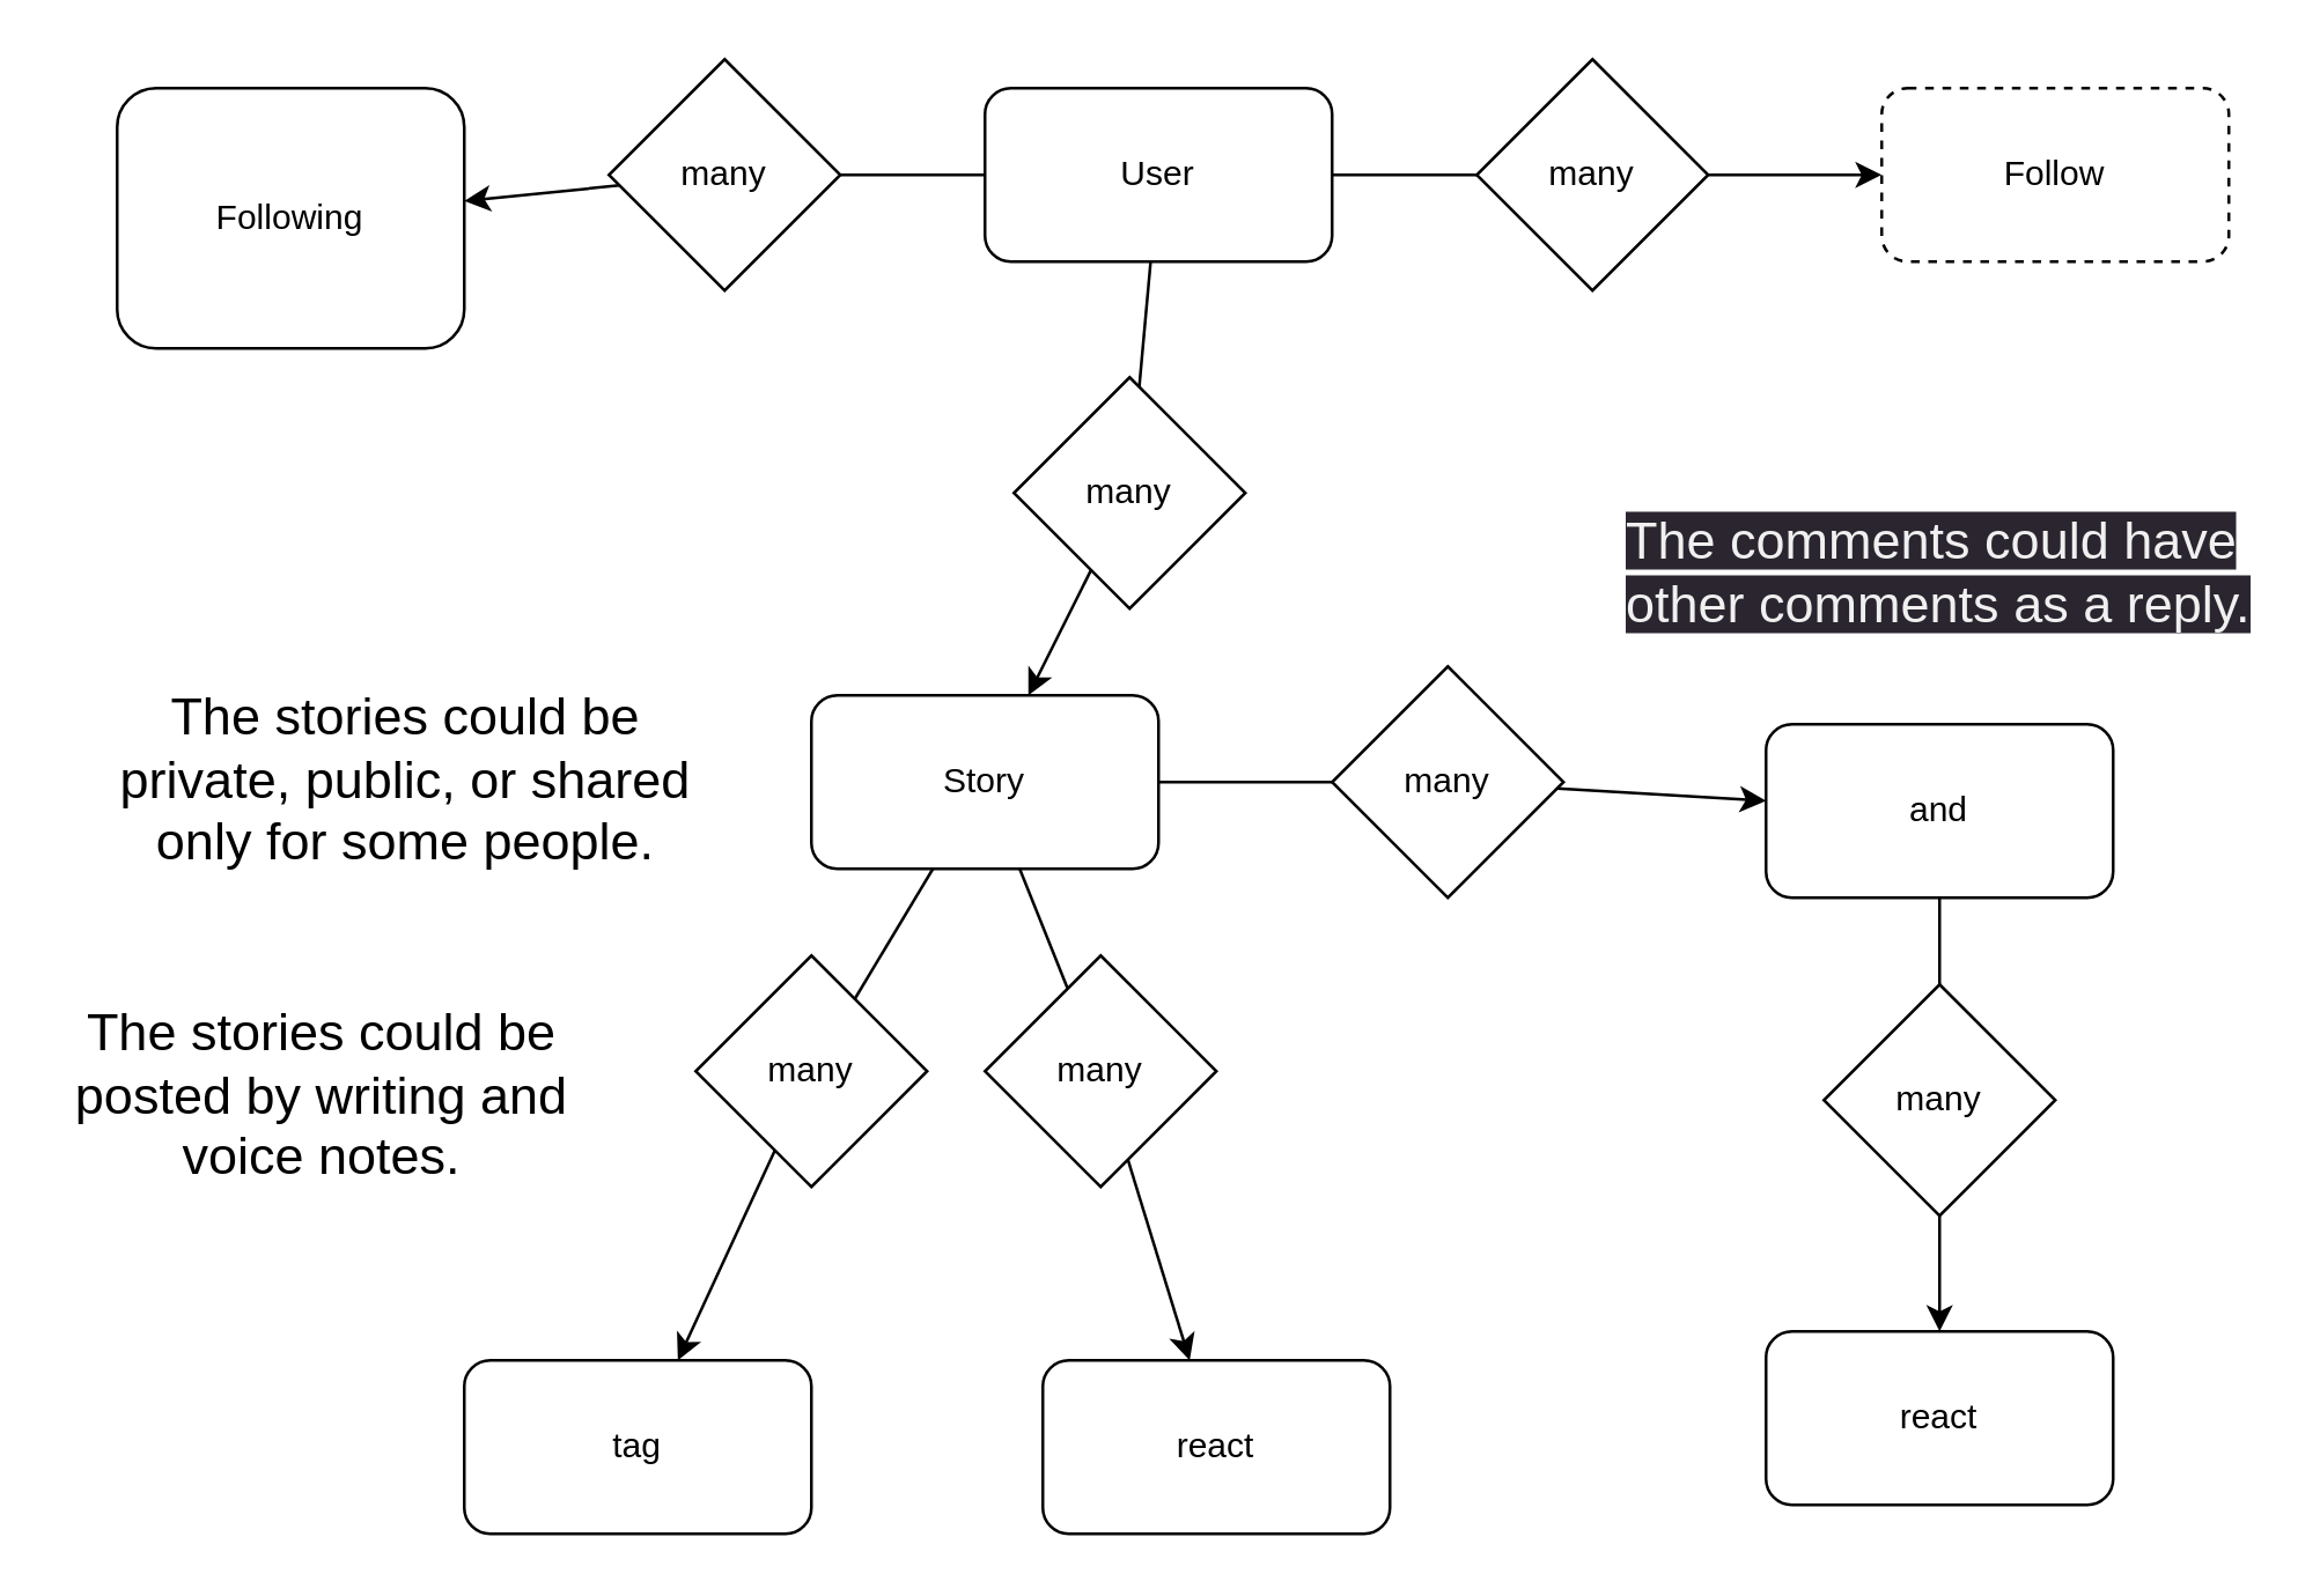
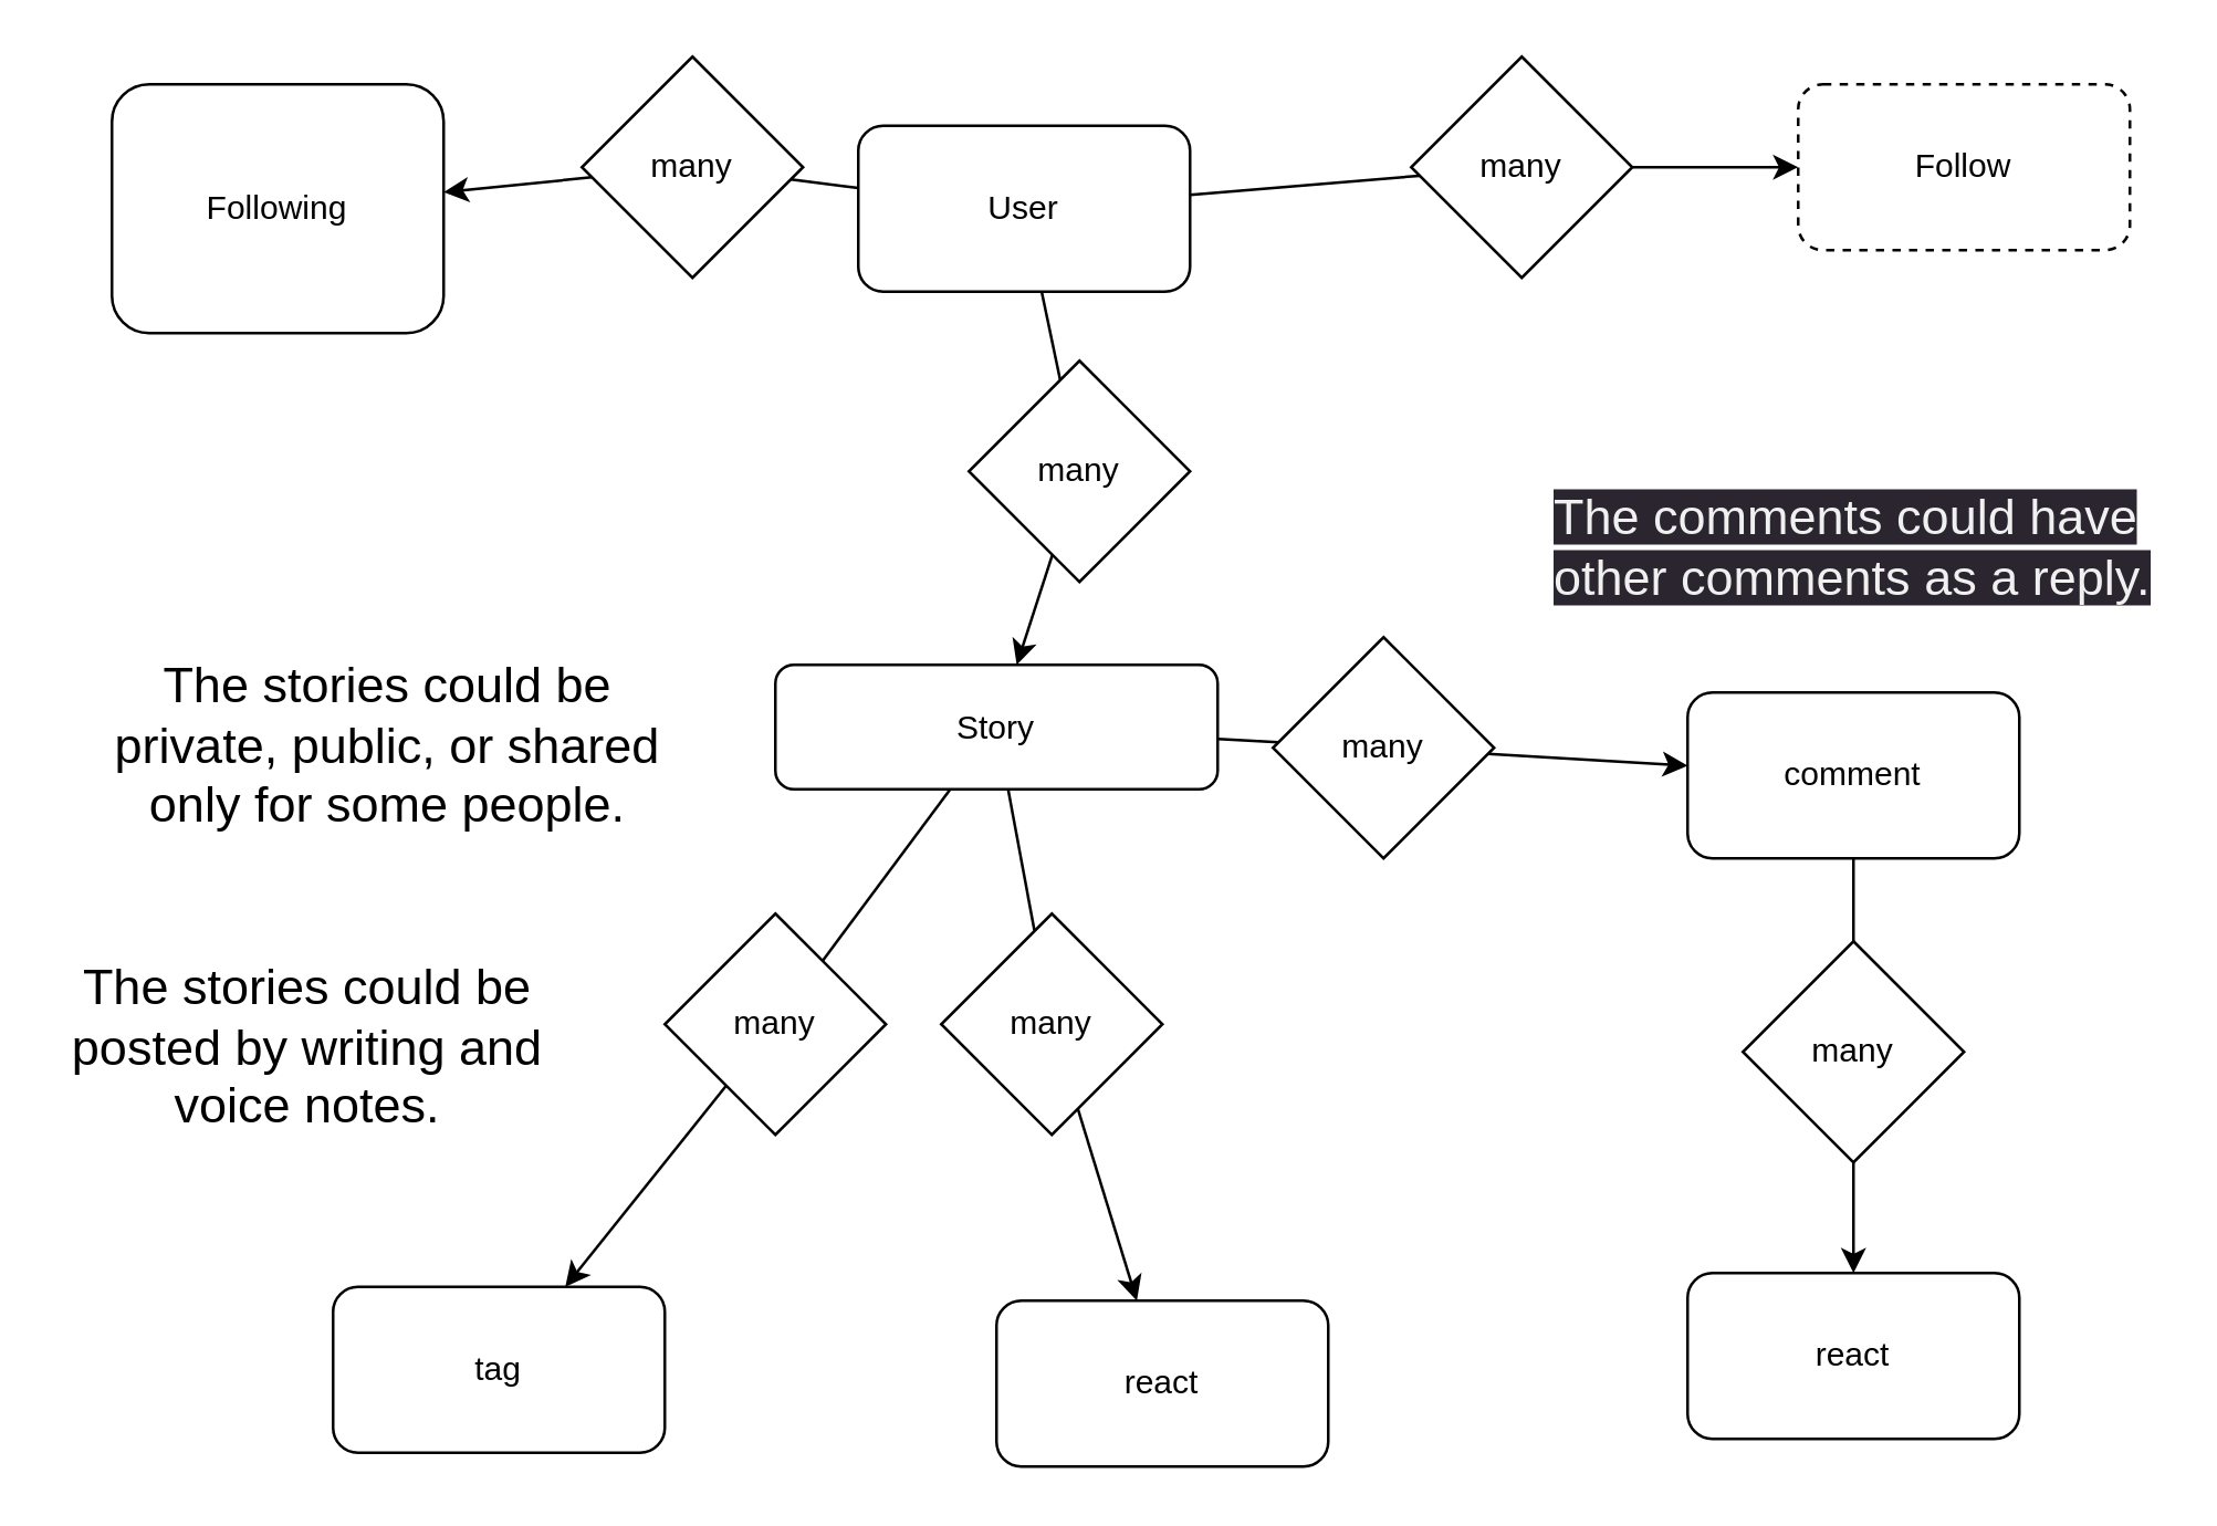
  <mxCell id="0" />
  <mxCell id="1" parent="0" />
  <mxCell id="2" value="" style="edgeStyle=none;html=1;startArrow=none;" parent="1" source="22" target="9" edge="1"><mxGeometry relative="1" as="geometry" /></mxCell>
  <mxCell id="3" value="" style="edgeStyle=none;html=1;fontSize=12;startArrow=none;" parent="1" source="31" target="27" edge="1"><mxGeometry relative="1" as="geometry" /></mxCell>
  <mxCell id="4" value="" style="edgeStyle=none;html=1;fontSize=12;startArrow=none;" parent="1" source="29" target="26" edge="1"><mxGeometry relative="1" as="geometry" /></mxCell>
- <mxCell id="5" value="User" style="rounded=1;whiteSpace=wrap;html=1;" parent="1" vertex="1"><mxGeometry x="340" y="30" width="120" height="60" as="geometry" /></mxCell>
+ <mxCell id="5" value="User" style="rounded=1;whiteSpace=wrap;html=1;" parent="1" vertex="1"><mxGeometry x="310" y="45" width="120" height="60" as="geometry" /></mxCell>
  <mxCell id="6" value="" style="edgeStyle=none;html=1;startArrow=none;" parent="1" source="19" target="12" edge="1"><mxGeometry relative="1" as="geometry" /></mxCell>
  <mxCell id="7" value="" style="edgeStyle=none;html=1;startArrow=none;" parent="1" source="15" target="11" edge="1"><mxGeometry relative="1" as="geometry" /></mxCell>
  <mxCell id="8" value="" style="edgeStyle=none;html=1;startArrow=none;" parent="1" source="24" target="20" edge="1"><mxGeometry relative="1" as="geometry" /></mxCell>
- <mxCell id="9" value="Story" style="rounded=1;whiteSpace=wrap;html=1;" parent="1" vertex="1"><mxGeometry x="280" y="240" width="120" height="60" as="geometry" /></mxCell>
+ <mxCell id="9" value="Story" style="rounded=1;whiteSpace=wrap;html=1;" parent="1" vertex="1"><mxGeometry x="280" y="240" width="160" height="45" as="geometry" /></mxCell>
  <mxCell id="10" value="" style="edgeStyle=none;html=1;startArrow=none;" parent="1" source="17" target="13" edge="1"><mxGeometry relative="1" as="geometry" /></mxCell>
- <mxCell id="11" value="and" style="rounded=1;whiteSpace=wrap;html=1;" parent="1" vertex="1"><mxGeometry x="610" y="250" width="120" height="60" as="geometry" /></mxCell>
+ <mxCell id="11" value="comment" style="rounded=1;whiteSpace=wrap;html=1;" parent="1" vertex="1"><mxGeometry x="610" y="250" width="120" height="60" as="geometry" /></mxCell>
  <mxCell id="12" value="react" style="rounded=1;whiteSpace=wrap;html=1;" parent="1" vertex="1"><mxGeometry x="360" y="470" width="120" height="60" as="geometry" /></mxCell>
  <mxCell id="13" value="react" style="rounded=1;whiteSpace=wrap;html=1;" parent="1" vertex="1"><mxGeometry x="610" y="460" width="120" height="60" as="geometry" /></mxCell>
  <mxCell id="14" value="" style="edgeStyle=none;html=1;endArrow=none;" parent="1" source="9" target="15" edge="1"><mxGeometry relative="1" as="geometry"><mxPoint x="400" y="271.818" as="sourcePoint" /><mxPoint x="610" y="278.182" as="targetPoint" /></mxGeometry></mxCell>
  <mxCell id="15" value="many" style="rhombus;whiteSpace=wrap;html=1;" parent="1" vertex="1"><mxGeometry x="460" y="230" width="80" height="80" as="geometry" /></mxCell>
  <mxCell id="16" value="" style="edgeStyle=none;html=1;endArrow=none;" parent="1" source="11" target="17" edge="1"><mxGeometry relative="1" as="geometry"><mxPoint x="676.667" y="310" as="sourcePoint" /><mxPoint x="703.333" y="430" as="targetPoint" /></mxGeometry></mxCell>
  <mxCell id="17" value="many" style="rhombus;whiteSpace=wrap;html=1;" parent="1" vertex="1"><mxGeometry x="630" y="340" width="80" height="80" as="geometry" /></mxCell>
  <mxCell id="18" value="" style="edgeStyle=none;html=1;endArrow=none;" parent="1" source="9" target="19" edge="1"><mxGeometry relative="1" as="geometry"><mxPoint x="315.625" y="300" as="sourcePoint" /><mxPoint x="234.375" y="400" as="targetPoint" /></mxGeometry></mxCell>
  <mxCell id="19" value="many" style="rhombus;whiteSpace=wrap;html=1;" parent="1" vertex="1"><mxGeometry x="340" y="330" width="80" height="80" as="geometry" /></mxCell>
- <mxCell id="20" value="tag" style="rounded=1;whiteSpace=wrap;html=1;" parent="1" vertex="1"><mxGeometry x="160" y="470" width="120" height="60" as="geometry" /></mxCell>
+ <mxCell id="20" value="tag" style="rounded=1;whiteSpace=wrap;html=1;" parent="1" vertex="1"><mxGeometry x="120" y="465" width="120" height="60" as="geometry" /></mxCell>
  <mxCell id="21" value="" style="edgeStyle=none;html=1;endArrow=none;" parent="1" source="5" target="22" edge="1"><mxGeometry relative="1" as="geometry"><mxPoint x="340" y="170" as="sourcePoint" /><mxPoint x="340" y="240" as="targetPoint" /></mxGeometry></mxCell>
  <mxCell id="22" value="many" style="rhombus;whiteSpace=wrap;html=1;" parent="1" vertex="1"><mxGeometry x="350" y="130" width="80" height="80" as="geometry" /></mxCell>
  <mxCell id="23" value="" style="edgeStyle=none;html=1;endArrow=none;" parent="1" source="9" target="24" edge="1"><mxGeometry relative="1" as="geometry"><mxPoint x="322.5" y="300" as="sourcePoint" /><mxPoint x="217.5" y="480" as="targetPoint" /></mxGeometry></mxCell>
  <mxCell id="24" value="many" style="rhombus;whiteSpace=wrap;html=1;" parent="1" vertex="1"><mxGeometry x="240" y="330" width="80" height="80" as="geometry" /></mxCell>
  <mxCell id="25" value="&lt;font style=&quot;font-size: 18px;&quot;&gt;The stories could be private, public, or shared only for some people.&lt;/font&gt;" style="text;html=1;strokeColor=none;fillColor=none;align=center;verticalAlign=middle;whiteSpace=wrap;rounded=0;" parent="1" vertex="1"><mxGeometry x="40" y="255" width="200" height="30" as="geometry" /></mxCell>
  <mxCell id="26" value="Follow" style="rounded=1;whiteSpace=wrap;html=1;fontSize=12;dashed=1;" parent="1" vertex="1"><mxGeometry x="650" y="30" width="120" height="60" as="geometry" /></mxCell>
  <mxCell id="27" value="Following" style="rounded=1;whiteSpace=wrap;html=1;fontSize=12;" parent="1" vertex="1"><mxGeometry x="40" y="30" width="120" height="90" as="geometry" /></mxCell>
  <mxCell id="28" value="" style="edgeStyle=none;html=1;fontSize=12;endArrow=none;" parent="1" source="5" target="29" edge="1"><mxGeometry relative="1" as="geometry"><mxPoint x="390" y="60" as="sourcePoint" /><mxPoint x="580" y="60" as="targetPoint" /></mxGeometry></mxCell>
  <mxCell id="29" value="many" style="rhombus;whiteSpace=wrap;html=1;" parent="1" vertex="1"><mxGeometry x="510" y="20" width="80" height="80" as="geometry" /></mxCell>
  <mxCell id="30" value="" style="edgeStyle=none;html=1;fontSize=12;endArrow=none;" parent="1" source="5" target="31" edge="1"><mxGeometry relative="1" as="geometry"><mxPoint x="270" y="60" as="sourcePoint" /><mxPoint x="110" y="60" as="targetPoint" /></mxGeometry></mxCell>
  <mxCell id="31" value="many" style="rhombus;whiteSpace=wrap;html=1;" parent="1" vertex="1"><mxGeometry x="210" y="20" width="80" height="80" as="geometry" /></mxCell>
  <mxCell id="32" value="&lt;span style=&quot;color: rgb(240, 240, 240); font-family: Helvetica; font-size: 18px; font-style: normal; font-variant-ligatures: normal; font-variant-caps: normal; font-weight: 400; letter-spacing: normal; orphans: 2; text-align: center; text-indent: 0px; text-transform: none; widows: 2; word-spacing: 0px; -webkit-text-stroke-width: 0px; background-color: rgb(42, 37, 47); text-decoration-thickness: initial; text-decoration-style: initial; text-decoration-color: initial; float: none; display: inline !important;&quot;&gt;The comments could have other comments as a reply.&lt;/span&gt;" style="text;whiteSpace=wrap;html=1;fontSize=12;" parent="1" vertex="1"><mxGeometry x="560" y="170" width="220" height="70" as="geometry" /></mxCell>
  <mxCell id="33" value="&lt;div style=&quot;text-align: center;&quot;&gt;&lt;span style=&quot;font-size: 18px;&quot;&gt;The stories could be posted by writing and voice notes.&lt;/span&gt;&lt;br&gt;&lt;/div&gt;" style="text;whiteSpace=wrap;html=1;fontSize=12;" parent="1" vertex="1"><mxGeometry x="20" y="340" width="180" height="70" as="geometry" /></mxCell>
